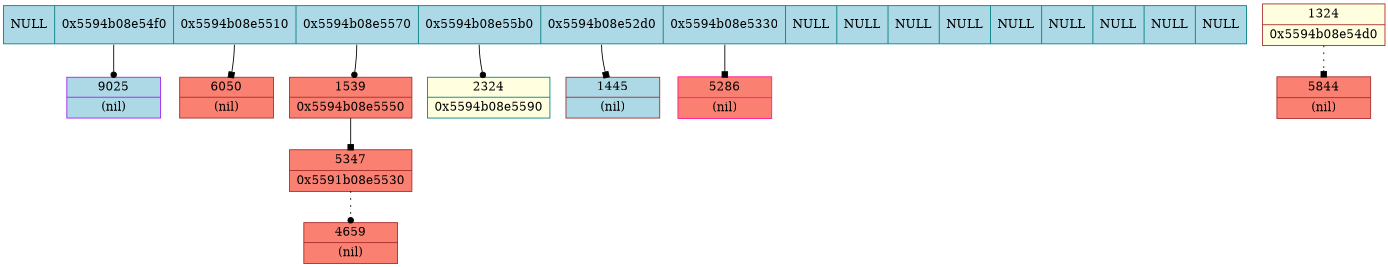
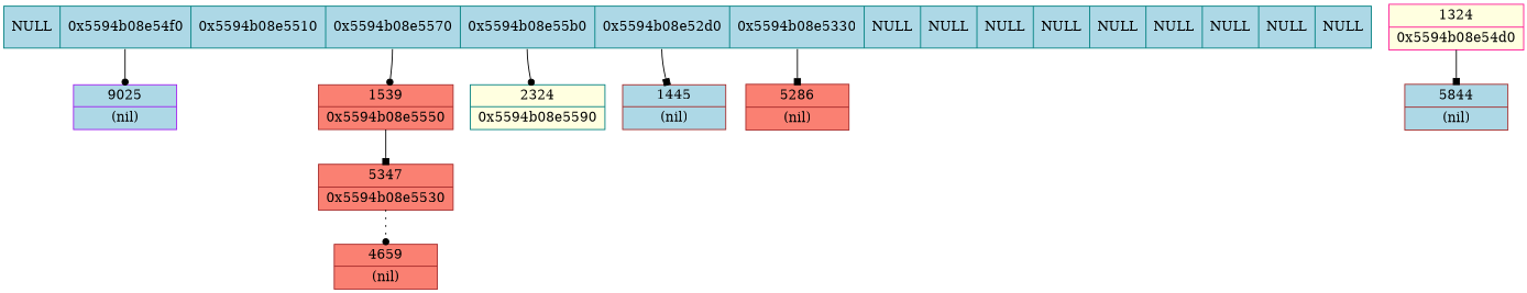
  digraph {
    node [color=brown fillcolor=salmon shape=record style=filled]
    edge [arrowhead=box arrowsize=0.8]
    n1 [color=teal fillcolor=lightblue height=0.6 label="<slot0> NULL|<slot1> 0x5594b08e54f0|<slot2> 0x5594b08e5510|<slot3> 0x5594b08e5570|<slot4> 0x5594b08e55b0|<slot5> 0x5594b08e52d0|<slot6> 0x5594b08e5330|<slot7> NULL|<slot8> NULL|<slot9> NULL|<slot10> NULL|<slot11> NULL|<slot12> NULL|<slot13> NULL|<slot14> NULL|<slot15> NULL" width=1.5]
    n2 [color=purple fillcolor=lightblue height=0.6 label="{9025|(nil)}" width=1.5]
-   n3 [height=0.6 label="{6050|(nil)}" width=1.5]
    n4 [height=0.6 label="{1539|0x5594b08e5550}" width=1.5]
    n5 [color=teal fillcolor=lightyellow height=0.6 label="{2324|0x5594b08e5590}" width=1.5]
    n6 [fillcolor=lightblue height=0.6 label="{1445|(nil)}" width=1.5]
-   n7 [color=deeppink height=0.6 label="{5286|(nil)}" width=1.5]
-   n8 [height=0.6 label="{5347|0x5591b08e5530}" width=1.5]
+   n7 [height=0.6 label="{5286|(nil)}" width=1.5]
+   n8 [height=0.6 label="{5347|0x5594b08e5530}" width=1.5]
    n9 [height=0.6 label="{4659|(nil)}" width=1.5]
-   n10 [fillcolor=lightyellow height=0.6 label="{1324|0x5594b08e54d0}" width=1.5]
-   n11 [height=0.6 label="{5844|(nil)}" width=1.5]
+   n10 [color=deeppink fillcolor=lightyellow height=0.6 label="{1324|0x5594b08e54d0}" width=1.5]
+   n11 [fillcolor=lightblue height=0.6 label="{5844|(nil)}" width=1.5]
    n1 -> n2 [arrowhead=dot tailport=slot1]
-   n1 -> n3 [tailport=slot2]
    n1 -> n4 [arrowhead=dot tailport=slot3]
    n1 -> n5 [arrowhead=dot tailport=slot4]
    n1 -> n6 [tailport=slot5]
    n1 -> n7 [tailport=slot6]
    n4 -> n8 [style=solid]
    n8 -> n9 [arrowhead=dot style=dotted]
-   n10 -> n11 [style=dotted]
+   n10 -> n11 [style=solid]
  }
